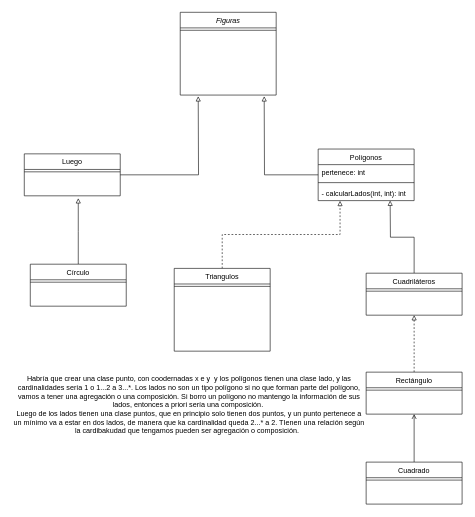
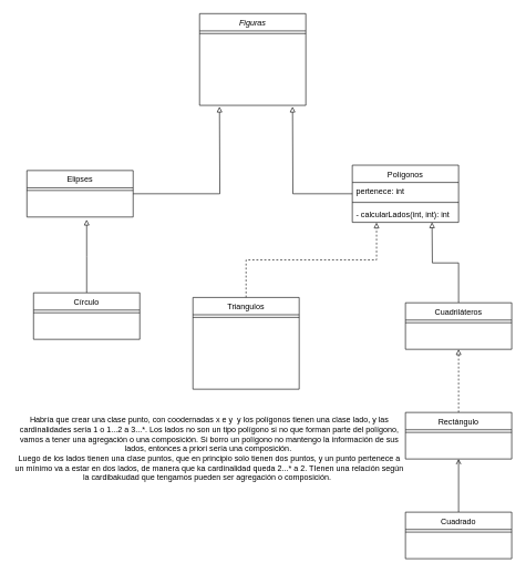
  <mxCell id="0" />
  <mxCell id="1" parent="0" />
  <mxCell id="2" value="Figuras" style="swimlane;fontStyle=2;align=center;verticalAlign=top;childLayout=stackLayout;horizontal=1;startSize=26;horizontalStack=0;resizeParent=1;resizeLast=0;collapsible=1;marginBottom=0;rounded=0;shadow=0;strokeWidth=1;" parent="1" vertex="1"><mxGeometry x="300" y="20" width="160" height="138" as="geometry"><mxRectangle x="230" y="140" width="160" height="26" as="alternateBounds" /></mxGeometry></mxCell>
  <mxCell id="3" value="" style="line;html=1;strokeWidth=1;align=left;verticalAlign=middle;spacingTop=-1;spacingLeft=3;spacingRight=3;rotatable=0;labelPosition=right;points=[];portConstraint=eastwest;" parent="2" vertex="1"><mxGeometry y="26" width="160" height="8" as="geometry" /></mxCell>
  <mxCell id="4" style="edgeStyle=orthogonalEdgeStyle;rounded=0;orthogonalLoop=1;jettySize=auto;html=1;entryX=0.228;entryY=1.015;entryDx=0;entryDy=0;entryPerimeter=0;endArrow=block;endFill=0;dashed=1;" parent="1" source="5" target="26" edge="1"><mxGeometry relative="1" as="geometry" /></mxCell>
  <mxCell id="5" value="Triangulos" style="swimlane;fontStyle=0;align=center;verticalAlign=top;childLayout=stackLayout;horizontal=1;startSize=26;horizontalStack=0;resizeParent=1;resizeLast=0;collapsible=1;marginBottom=0;rounded=0;shadow=0;strokeWidth=1;" parent="1" vertex="1"><mxGeometry x="290" y="447" width="160" height="138" as="geometry"><mxRectangle x="130" y="380" width="160" height="26" as="alternateBounds" /></mxGeometry></mxCell>
  <mxCell id="6" value="" style="line;html=1;strokeWidth=1;align=left;verticalAlign=middle;spacingTop=-1;spacingLeft=3;spacingRight=3;rotatable=0;labelPosition=right;points=[];portConstraint=eastwest;" parent="5" vertex="1"><mxGeometry y="26" width="160" height="8" as="geometry" /></mxCell>
  <mxCell id="7" style="edgeStyle=orthogonalEdgeStyle;rounded=0;orthogonalLoop=1;jettySize=auto;html=1;endArrow=block;endFill=0;" parent="1" source="8" edge="1"><mxGeometry relative="1" as="geometry"><mxPoint x="330" y="160" as="targetPoint" /></mxGeometry></mxCell>
- <mxCell id="8" value="Luego" style="swimlane;fontStyle=0;align=center;verticalAlign=top;childLayout=stackLayout;horizontal=1;startSize=26;horizontalStack=0;resizeParent=1;resizeLast=0;collapsible=1;marginBottom=0;rounded=0;shadow=0;strokeWidth=1;" parent="1" vertex="1"><mxGeometry x="40" y="256" width="160" height="70" as="geometry"><mxRectangle x="340" y="380" width="170" height="26" as="alternateBounds" /></mxGeometry></mxCell>
+ <mxCell id="8" value="Elipses" style="swimlane;fontStyle=0;align=center;verticalAlign=top;childLayout=stackLayout;horizontal=1;startSize=26;horizontalStack=0;resizeParent=1;resizeLast=0;collapsible=1;marginBottom=0;rounded=0;shadow=0;strokeWidth=1;" parent="1" vertex="1"><mxGeometry x="40" y="256" width="160" height="70" as="geometry"><mxRectangle x="340" y="380" width="170" height="26" as="alternateBounds" /></mxGeometry></mxCell>
  <mxCell id="9" value="" style="line;html=1;strokeWidth=1;align=left;verticalAlign=middle;spacingTop=-1;spacingLeft=3;spacingRight=3;rotatable=0;labelPosition=right;points=[];portConstraint=eastwest;" parent="8" vertex="1"><mxGeometry y="26" width="160" height="8" as="geometry" /></mxCell>
  <mxCell id="10" style="edgeStyle=orthogonalEdgeStyle;rounded=0;orthogonalLoop=1;jettySize=auto;html=1;endArrow=block;endFill=0;exitX=0.5;exitY=0;exitDx=0;exitDy=0;" parent="1" source="11" edge="1"><mxGeometry relative="1" as="geometry"><mxPoint x="650" y="334" as="targetPoint" /><mxPoint x="690" y="449" as="sourcePoint" /></mxGeometry></mxCell>
  <mxCell id="11" value="Cuadriláteros" style="swimlane;fontStyle=0;align=center;verticalAlign=top;childLayout=stackLayout;horizontal=1;startSize=26;horizontalStack=0;resizeParent=1;resizeLast=0;collapsible=1;marginBottom=0;rounded=0;shadow=0;strokeWidth=1;" parent="1" vertex="1"><mxGeometry x="610" y="455" width="160" height="70" as="geometry"><mxRectangle x="340" y="380" width="170" height="26" as="alternateBounds" /></mxGeometry></mxCell>
  <mxCell id="12" value="" style="line;html=1;strokeWidth=1;align=left;verticalAlign=middle;spacingTop=-1;spacingLeft=3;spacingRight=3;rotatable=0;labelPosition=right;points=[];portConstraint=eastwest;" parent="11" vertex="1"><mxGeometry y="26" width="160" height="8" as="geometry" /></mxCell>
  <mxCell id="13" style="edgeStyle=orthogonalEdgeStyle;rounded=0;orthogonalLoop=1;jettySize=auto;html=1;endArrow=block;endFill=0;" parent="1" source="14" edge="1"><mxGeometry relative="1" as="geometry"><mxPoint x="130" y="330" as="targetPoint" /></mxGeometry></mxCell>
  <mxCell id="14" value="Círculo" style="swimlane;fontStyle=0;align=center;verticalAlign=top;childLayout=stackLayout;horizontal=1;startSize=26;horizontalStack=0;resizeParent=1;resizeLast=0;collapsible=1;marginBottom=0;rounded=0;shadow=0;strokeWidth=1;" parent="1" vertex="1"><mxGeometry x="50" y="440" width="160" height="70" as="geometry"><mxRectangle x="340" y="380" width="170" height="26" as="alternateBounds" /></mxGeometry></mxCell>
  <mxCell id="15" value="" style="line;html=1;strokeWidth=1;align=left;verticalAlign=middle;spacingTop=-1;spacingLeft=3;spacingRight=3;rotatable=0;labelPosition=right;points=[];portConstraint=eastwest;" parent="14" vertex="1"><mxGeometry y="26" width="160" height="8" as="geometry" /></mxCell>
  <mxCell id="16" style="edgeStyle=orthogonalEdgeStyle;rounded=0;orthogonalLoop=1;jettySize=auto;html=1;entryX=0.5;entryY=1;entryDx=0;entryDy=0;endArrow=block;endFill=0;dashed=1;" parent="1" source="17" target="11" edge="1"><mxGeometry relative="1" as="geometry" /></mxCell>
  <mxCell id="17" value="Rectángulo" style="swimlane;fontStyle=0;align=center;verticalAlign=top;childLayout=stackLayout;horizontal=1;startSize=26;horizontalStack=0;resizeParent=1;resizeLast=0;collapsible=1;marginBottom=0;rounded=0;shadow=0;strokeWidth=1;" parent="1" vertex="1"><mxGeometry x="610" y="620" width="160" height="70" as="geometry"><mxRectangle x="340" y="380" width="170" height="26" as="alternateBounds" /></mxGeometry></mxCell>
  <mxCell id="18" value="" style="line;html=1;strokeWidth=1;align=left;verticalAlign=middle;spacingTop=-1;spacingLeft=3;spacingRight=3;rotatable=0;labelPosition=right;points=[];portConstraint=eastwest;" parent="17" vertex="1"><mxGeometry y="26" width="160" height="8" as="geometry" /></mxCell>
  <mxCell id="19" style="edgeStyle=orthogonalEdgeStyle;rounded=0;orthogonalLoop=1;jettySize=auto;html=1;endArrow=open;endFill=0;entryX=0.5;entryY=1;entryDx=0;entryDy=0;" parent="1" source="20" target="17" edge="1"><mxGeometry relative="1" as="geometry"><mxPoint x="700" y="690" as="targetPoint" /></mxGeometry></mxCell>
  <mxCell id="20" value="Cuadrado" style="swimlane;fontStyle=0;align=center;verticalAlign=top;childLayout=stackLayout;horizontal=1;startSize=26;horizontalStack=0;resizeParent=1;resizeLast=0;collapsible=1;marginBottom=0;rounded=0;shadow=0;strokeWidth=1;" parent="1" vertex="1"><mxGeometry x="610" y="770" width="160" height="70" as="geometry"><mxRectangle x="340" y="380" width="170" height="26" as="alternateBounds" /></mxGeometry></mxCell>
  <mxCell id="21" value="" style="line;html=1;strokeWidth=1;align=left;verticalAlign=middle;spacingTop=-1;spacingLeft=3;spacingRight=3;rotatable=0;labelPosition=right;points=[];portConstraint=eastwest;" parent="20" vertex="1"><mxGeometry y="26" width="160" height="8" as="geometry" /></mxCell>
  <mxCell id="22" style="edgeStyle=orthogonalEdgeStyle;rounded=0;orthogonalLoop=1;jettySize=auto;html=1;endArrow=block;endFill=0;" parent="1" source="23" edge="1"><mxGeometry relative="1" as="geometry"><mxPoint x="440" y="160" as="targetPoint" /></mxGeometry></mxCell>
  <mxCell id="23" value="Polígonos" style="swimlane;fontStyle=0;align=center;verticalAlign=top;childLayout=stackLayout;horizontal=1;startSize=26;horizontalStack=0;resizeParent=1;resizeLast=0;collapsible=1;marginBottom=0;rounded=0;shadow=0;strokeWidth=1;" parent="1" vertex="1"><mxGeometry x="530" y="248" width="160" height="86" as="geometry"><mxRectangle x="340" y="380" width="170" height="26" as="alternateBounds" /></mxGeometry></mxCell>
  <mxCell id="24" value="pertenece: int" style="text;align=left;verticalAlign=top;spacingLeft=4;spacingRight=4;overflow=hidden;rotatable=0;points=[[0,0.5],[1,0.5]];portConstraint=eastwest;" parent="23" vertex="1"><mxGeometry y="26" width="160" height="26" as="geometry" /></mxCell>
  <mxCell id="25" value="" style="line;html=1;strokeWidth=1;align=left;verticalAlign=middle;spacingTop=-1;spacingLeft=3;spacingRight=3;rotatable=0;labelPosition=right;points=[];portConstraint=eastwest;" parent="23" vertex="1"><mxGeometry y="52" width="160" height="8" as="geometry" /></mxCell>
  <mxCell id="26" value="- calcularLados(int, int): int" style="text;align=left;verticalAlign=top;spacingLeft=4;spacingRight=4;overflow=hidden;rotatable=0;points=[[0,0.5],[1,0.5]];portConstraint=eastwest;" parent="23" vertex="1"><mxGeometry y="60" width="160" height="26" as="geometry" /></mxCell>
  <mxCell id="27" value="Habría que crear una clase punto, con coodernadas x e y&amp;nbsp; y los polígonos tienen una clase lado, y las cardinalidades sería 1 o 1...2 a 3...*. Los lados no son un tipo polígono si no que forman parte del polígono, vamos a tener una agregación o una composición. Si borro un polígono no mantengo la información de sus lados, entonces a priori sería una composición.&amp;nbsp;&lt;br&gt;Luego de los lados tienen una clase puntos, que en principio solo tienen dos puntos, y un punto pertenece a un mínimo va a estar en dos lados, de manera que ka cardinalidad queda 2...* a 2. TIenen una relación según la cardibakudad que tengamos pueden ser agregación o composición.&amp;nbsp;&amp;nbsp;" style="text;html=1;strokeColor=none;fillColor=none;align=center;verticalAlign=middle;whiteSpace=wrap;rounded=0;" vertex="1" parent="1"><mxGeometry x="20" y="600" width="590" height="150" as="geometry" /></mxCell>
